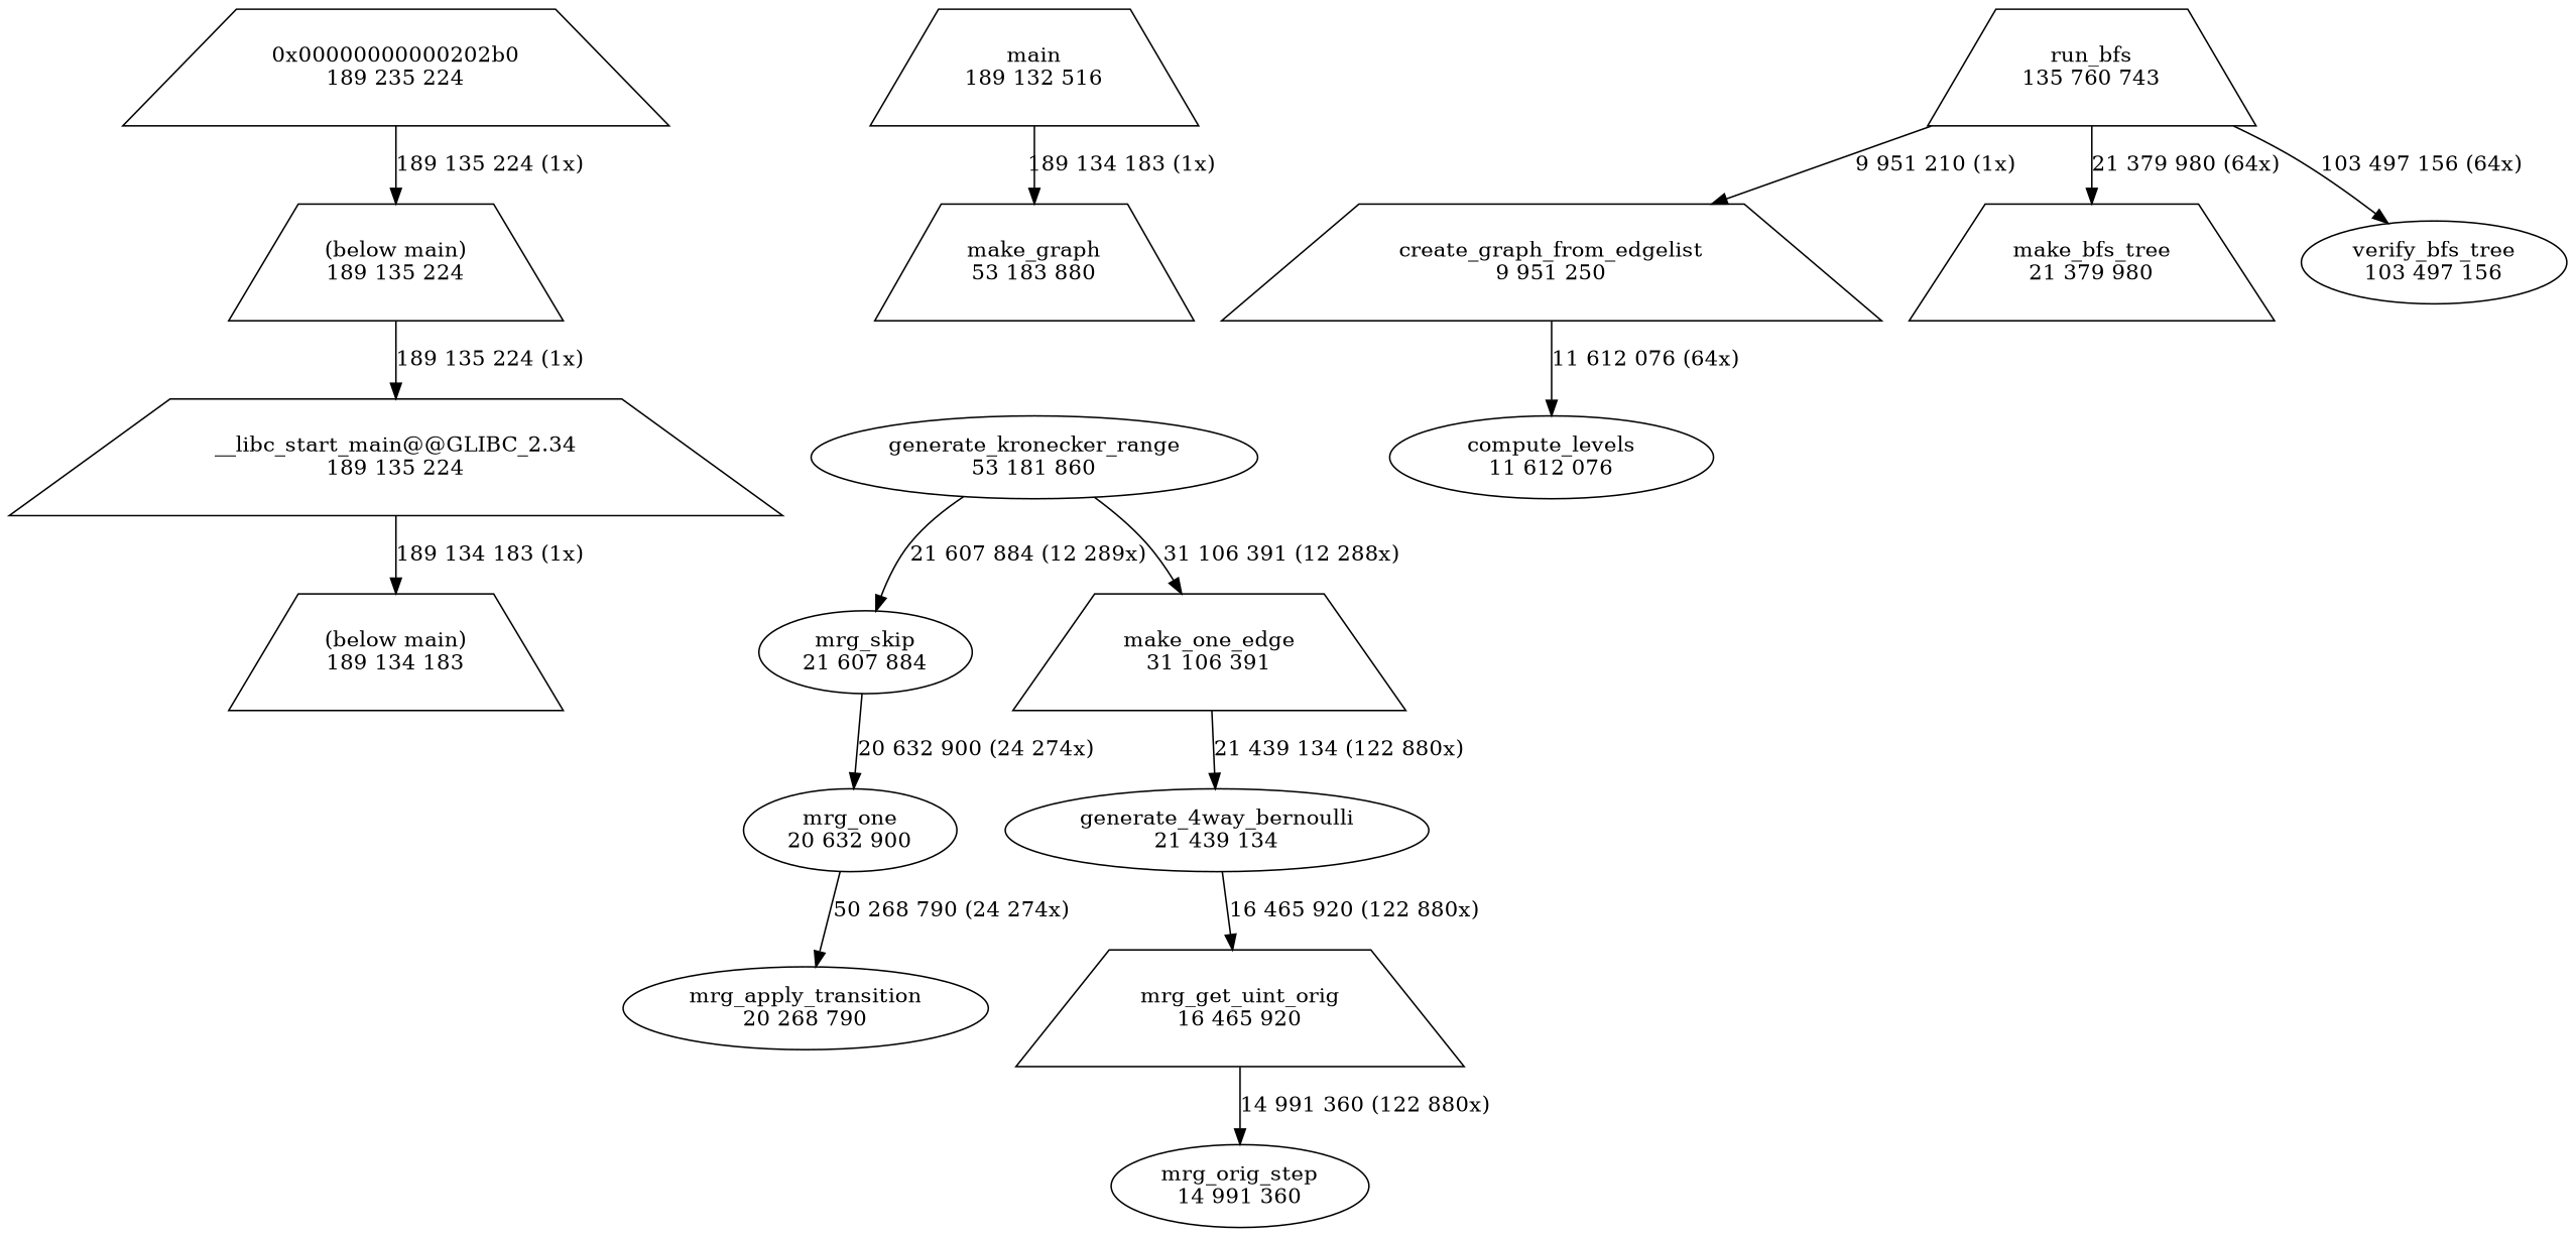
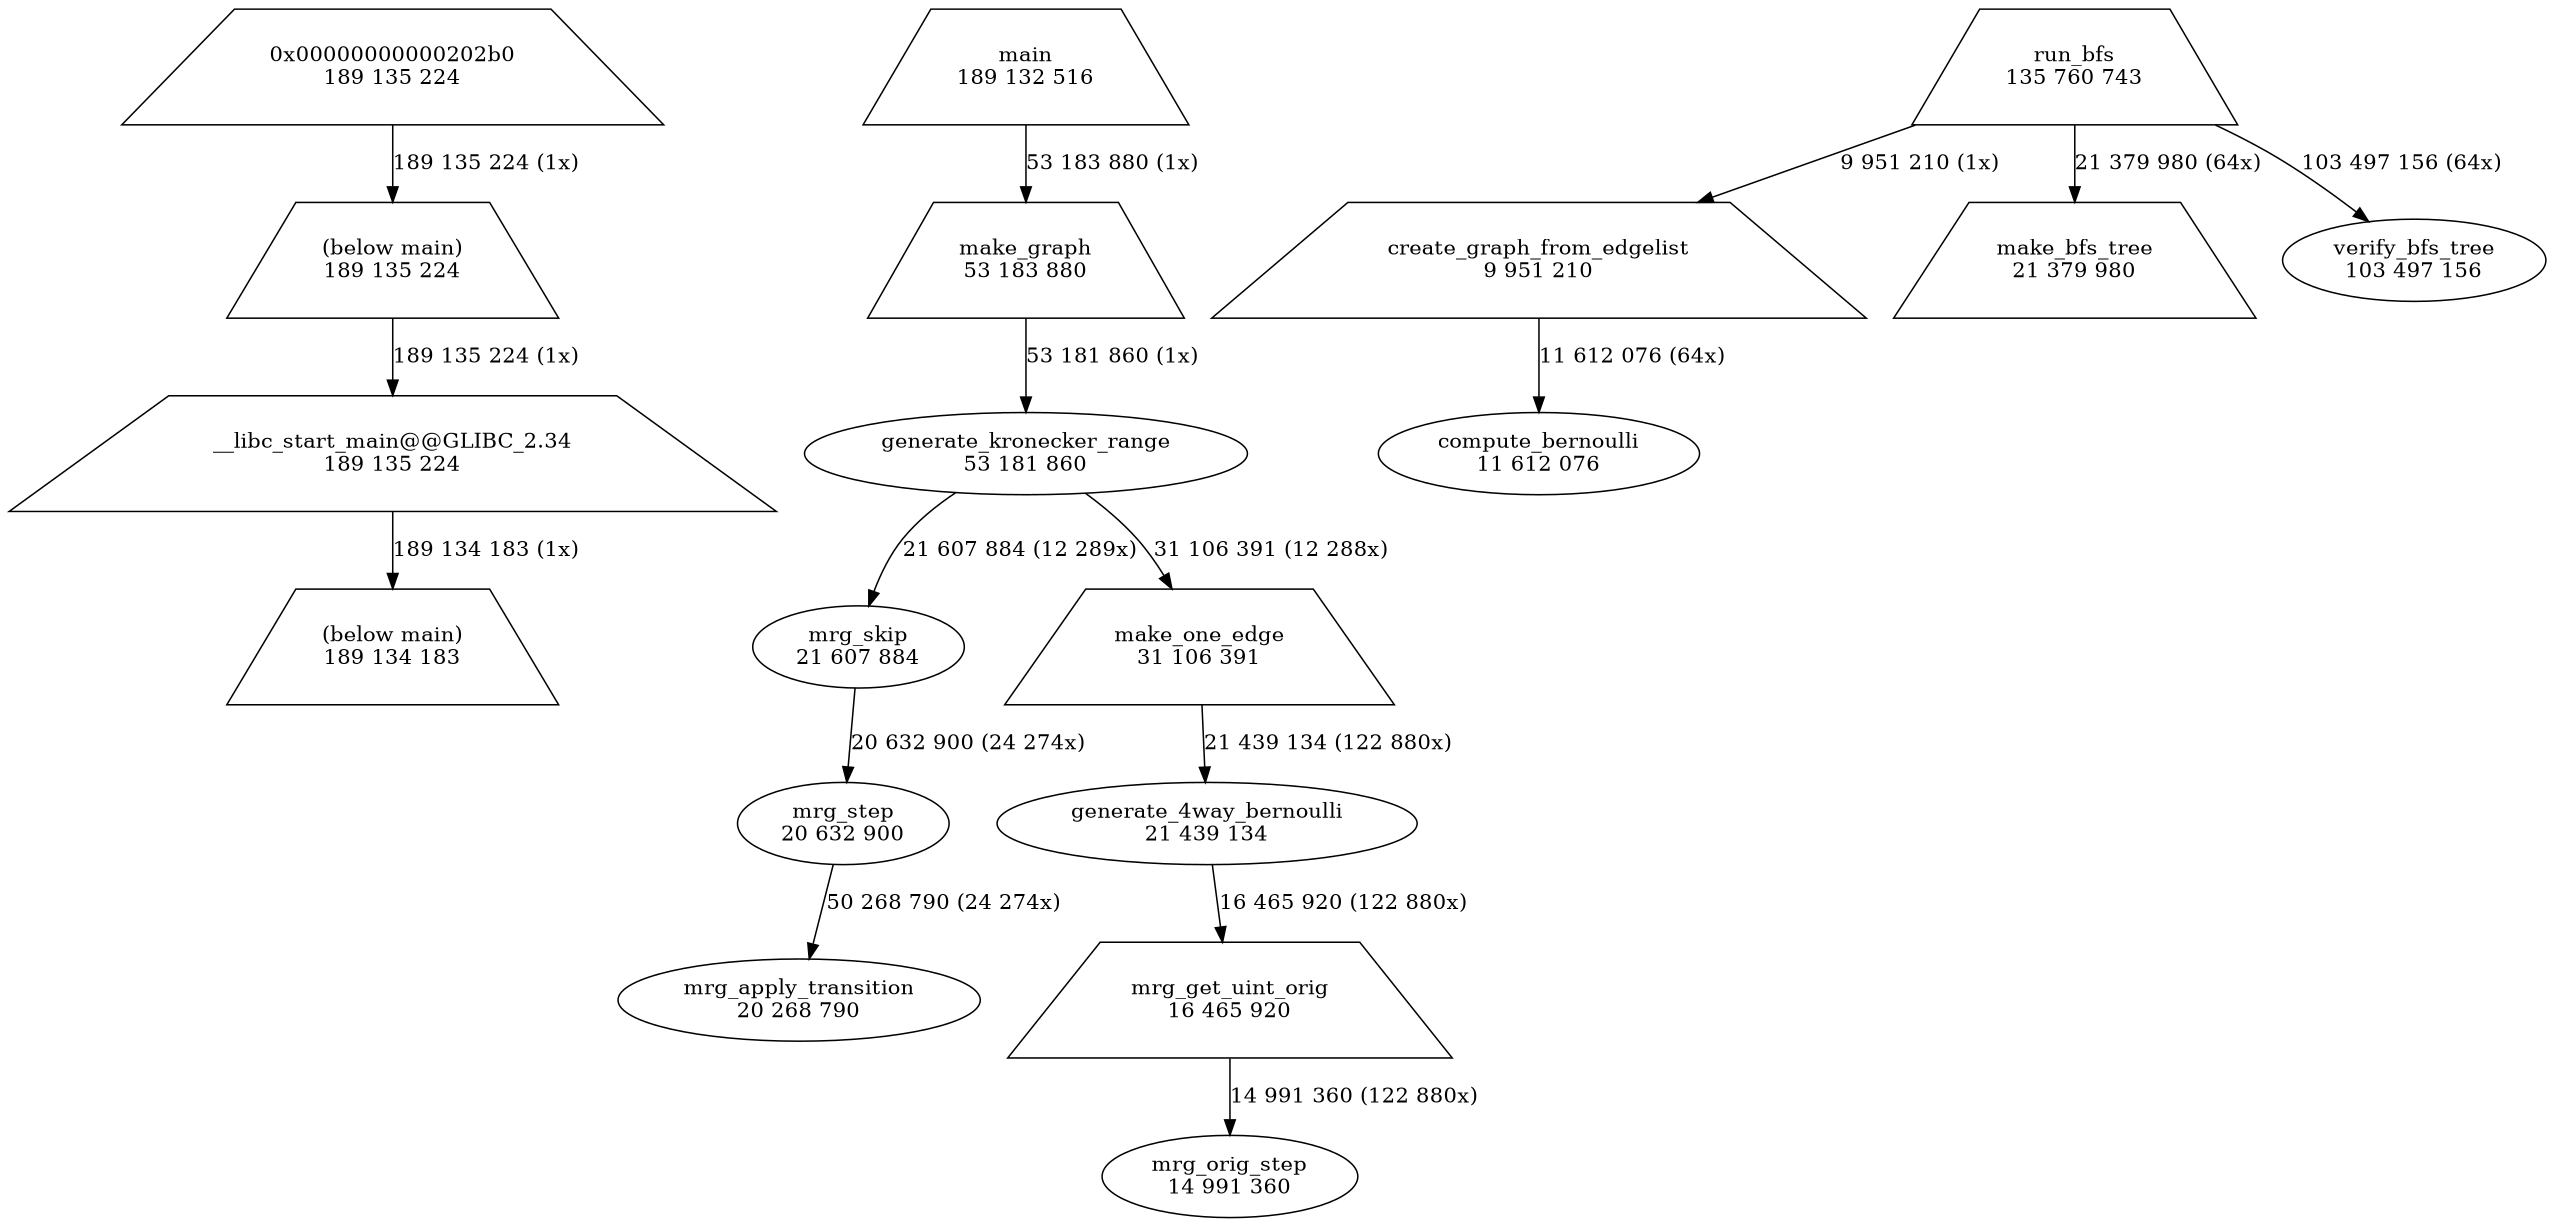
  digraph {
    node [shape=trapezium]
    edge [weight=2]
-   n1 [label="0x00000000000202b0\n189 235 224"]
+   n1 [label="0x00000000000202b0\n189 135 224"]
    n2 [label="(below main)\n189 135 224"]
    n3 [label="__libc_start_main@@GLIBC_2.34\n189 135 224"]
    n4 [label="(below main)\n189 134 183"]
    n5 [label="main\n189 132 516"]
    n6 [label="make_graph\n53 183 880"]
    n7 [label="generate_kronecker_range\n53 181 860" shape=ellipse]
    n8 [label="run_bfs\n135 760 743"]
-   n9 [label="create_graph_from_edgelist\n9 951 250"]
+   n9 [label="create_graph_from_edgelist\n9 951 210"]
    n10 [label="make_bfs_tree\n21 379 980"]
    n11 [label="verify_bfs_tree\n103 497 156" shape=ellipse]
-   n12 [label="compute_levels\n11 612 076" shape=ellipse]
+   n12 [label="compute_bernoulli\n11 612 076" shape=ellipse]
    n13 [label="mrg_skip\n21 607 884" shape=ellipse]
    n14 [label="make_one_edge\n31 106 391"]
-   n15 [label="mrg_one\n20 632 900" shape=ellipse]
+   n15 [label="mrg_step\n20 632 900" shape=ellipse]
    n16 [label="generate_4way_bernoulli\n21 439 134" shape=ellipse]
    n17 [label="mrg_apply_transition\n20 268 790" shape=ellipse]
    n18 [label="mrg_get_uint_orig\n16 465 920"]
    n19 [label="mrg_orig_step\n14 991 360" shape=ellipse]
    n1 -> n2 [label="189 135 224 (1x)"]
    n2 -> n3 [label="189 135 224 (1x)"]
    n3 -> n4 [label="189 134 183 (1x)"]
-   n5 -> n6 [label="189 134 183 (1x)"]
+   n5 -> n6 [label="53 183 880 (1x)"]
+   n6 -> n7 [label="53 181 860 (1x)"]
    n7 -> n13 [label="21 607 884 (12 289x)"]
    n7 -> n14 [label="31 106 391 (12 288x)"]
    n8 -> n9 [label="9 951 210 (1x)"]
    n8 -> n10 [label="21 379 980 (64x)"]
    n8 -> n11 [label="103 497 156 (64x)"]
    n9 -> n12 [label="11 612 076 (64x)"]
    n13 -> n15 [label="20 632 900 (24 274x)"]
    n14 -> n16 [label="21 439 134 (122 880x)"]
    n15 -> n17 [label="50 268 790 (24 274x)"]
    n16 -> n18 [label="16 465 920 (122 880x)"]
    n18 -> n19 [label="14 991 360 (122 880x)"]
  }
